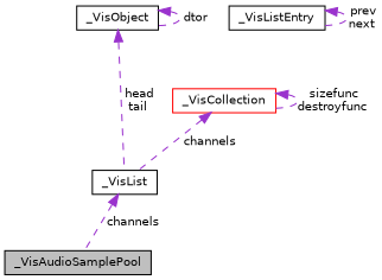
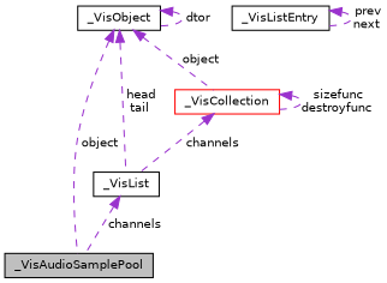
  digraph {
    node [color=black fillcolor=white fontname=Helvetica fontsize=10 shape=record style=filled]
    edge [color=darkorchid3 dir=back fontname=Helvetica fontsize=10 labelfontname=Helvetica labelfontsize=10 style=dashed]
    n1 [fillcolor=grey75 fontcolor=black height=0.2 label=_VisAudioSamplePool width=0.4]
    n2 [height=0.2 label=_VisList width=0.4]
    n3 [color=red height=0.2 label=_VisCollection width=0.4]
    n4 [height=0.2 label=_VisObject width=0.4]
    n5 [height=0.2 label=_VisListEntry width=0.4]
    n2 -> n1 [label=" channels"]
    n3 -> n2 [label=" channels"]
    n3 -> n3 [label=" sizefunc\ndestroyfunc"]
+   n4 -> n1 [label=" object"]
    n4 -> n2 [label=" head\ntail"]
+   n4 -> n3 [label=" object"]
    n4 -> n4 [label=" dtor"]
    n5 -> n5 [label=" prev\nnext"]
  }
